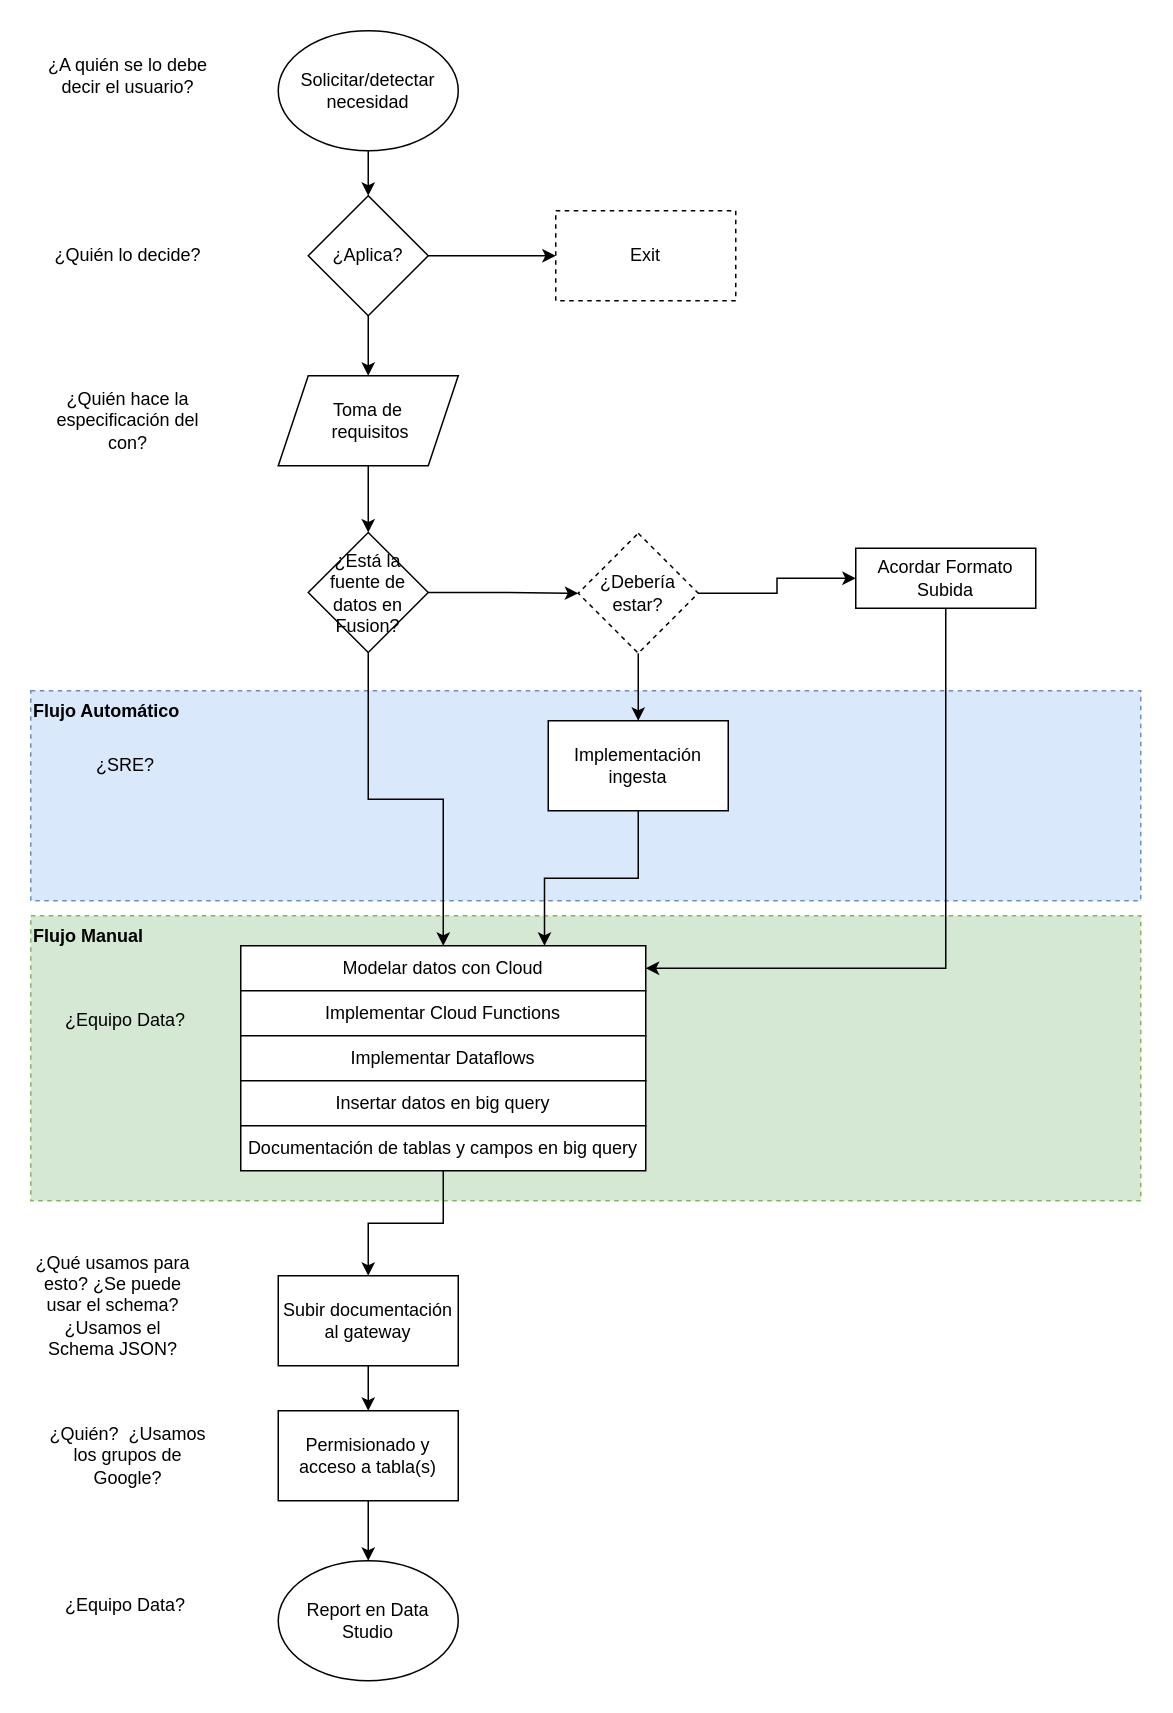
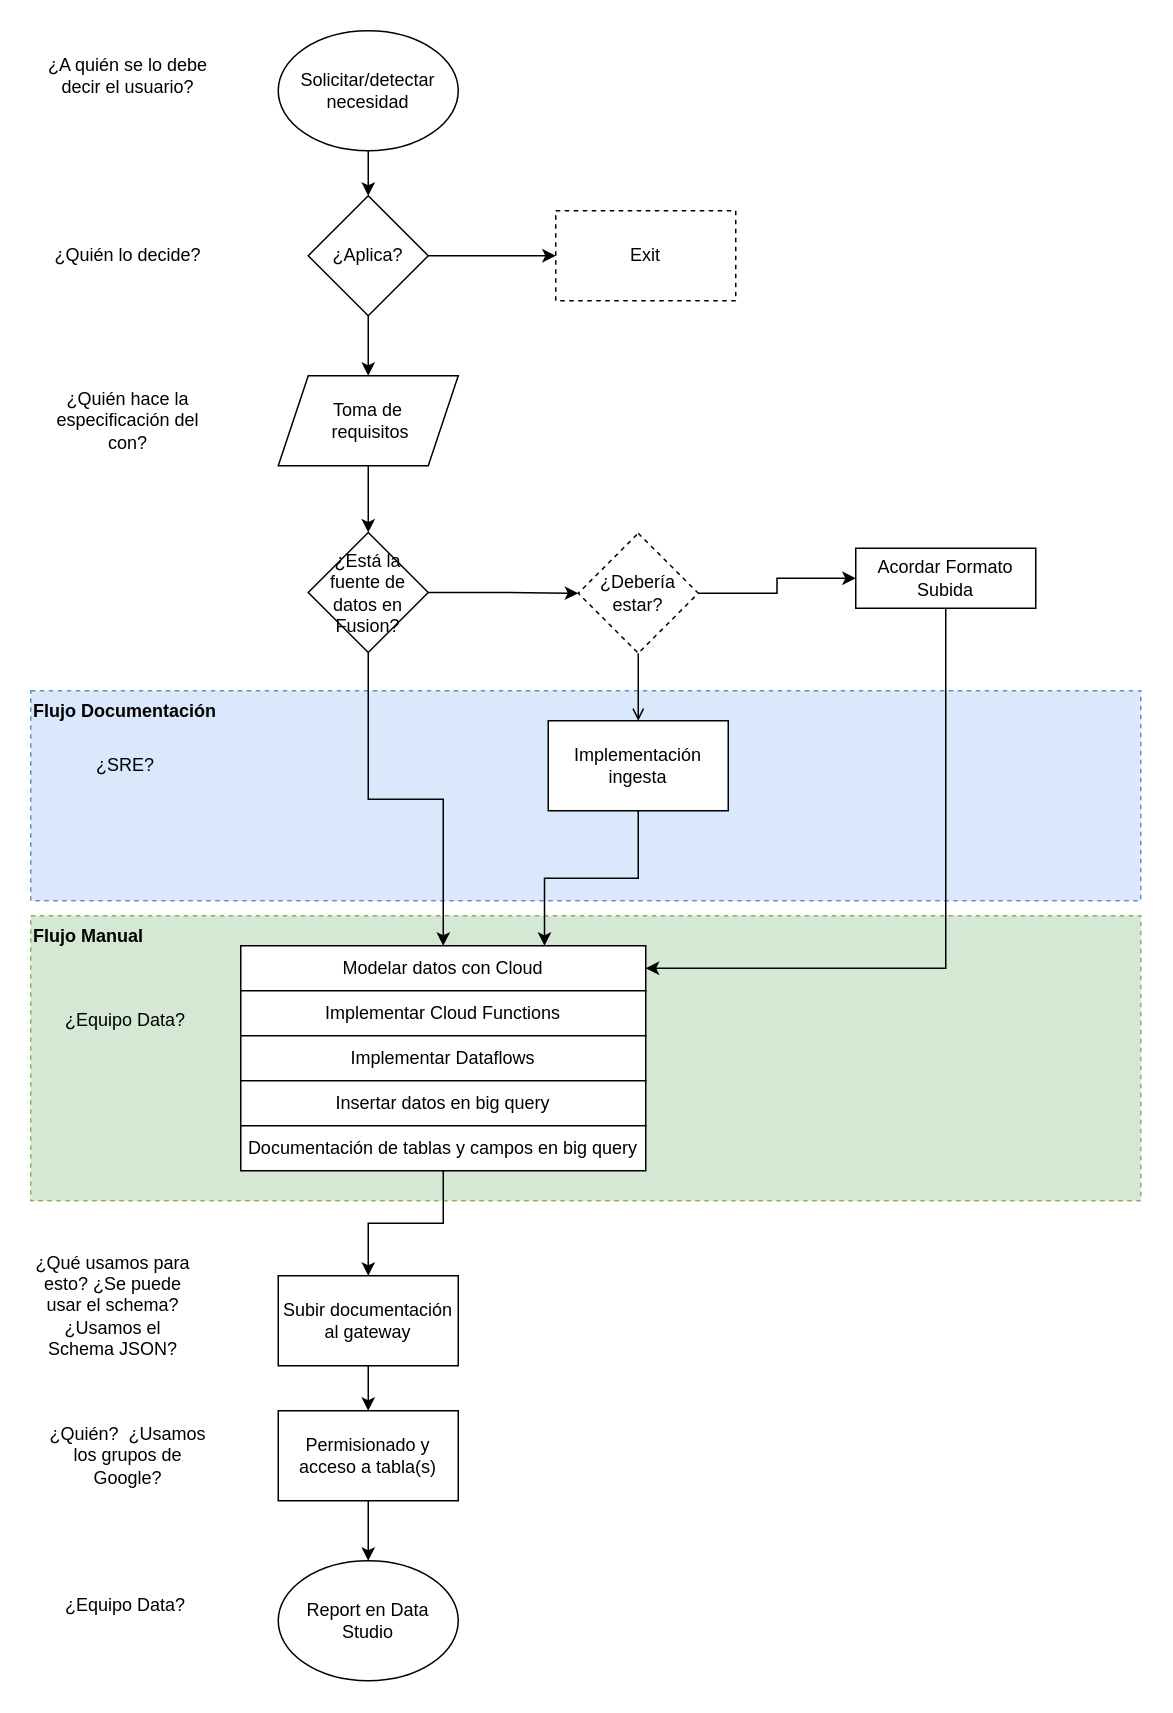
  <mxCell id="0" />
  <mxCell id="1" parent="0" />
  <mxCell id="2" value="&lt;b&gt;Flujo Manual&lt;/b&gt;" style="rounded=0;whiteSpace=wrap;html=1;align=left;verticalAlign=top;fillColor=#d5e8d4;strokeColor=#82b366;dashed=1;" vertex="1" parent="1"><mxGeometry x="20" y="610" width="740" height="190" as="geometry" /></mxCell>
- <mxCell id="3" value="&lt;b&gt;Flujo Automático&lt;/b&gt;" style="rounded=0;whiteSpace=wrap;html=1;align=left;verticalAlign=top;fillColor=#dae8fc;strokeColor=#6c8ebf;dashed=1;" vertex="1" parent="1"><mxGeometry x="20" y="460" width="740" height="140" as="geometry" /></mxCell>
+ <mxCell id="3" value="&lt;b&gt;Flujo Documentación&lt;/b&gt;" style="rounded=0;whiteSpace=wrap;html=1;align=left;verticalAlign=top;fillColor=#dae8fc;strokeColor=#6c8ebf;dashed=1;" vertex="1" parent="1"><mxGeometry x="20" y="460" width="740" height="140" as="geometry" /></mxCell>
  <mxCell id="4" style="edgeStyle=orthogonalEdgeStyle;rounded=0;orthogonalLoop=1;jettySize=auto;html=1;exitX=1;exitY=0.5;exitDx=0;exitDy=0;entryX=0;entryY=0.5;entryDx=0;entryDy=0;" edge="1" parent="1" source="6" target="38"><mxGeometry relative="1" as="geometry" /></mxCell>
  <mxCell id="5" style="edgeStyle=orthogonalEdgeStyle;rounded=0;orthogonalLoop=1;jettySize=auto;html=1;exitX=0.5;exitY=1;exitDx=0;exitDy=0;" edge="1" parent="1" source="6" target="40"><mxGeometry relative="1" as="geometry" /></mxCell>
  <mxCell id="6" value="¿Aplica?" style="rhombus;whiteSpace=wrap;html=1;" vertex="1" parent="1"><mxGeometry x="205" y="130" width="80" height="80" as="geometry" /></mxCell>
  <mxCell id="7" value="¿Quién lo decide?" style="text;html=1;strokeColor=none;fillColor=none;align=center;verticalAlign=middle;whiteSpace=wrap;rounded=0;" vertex="1" parent="1"><mxGeometry x="30" y="160" width="110" height="20" as="geometry" /></mxCell>
  <mxCell id="8" value="¿A quién se lo debe decir el usuario?" style="text;html=1;strokeColor=none;fillColor=none;align=center;verticalAlign=middle;whiteSpace=wrap;rounded=0;" vertex="1" parent="1"><mxGeometry x="30" y="40" width="110" height="20" as="geometry" /></mxCell>
  <mxCell id="9" value="¿Quién hace la especificación del con?" style="text;html=1;strokeColor=none;fillColor=none;align=center;verticalAlign=middle;whiteSpace=wrap;rounded=0;" vertex="1" parent="1"><mxGeometry x="30" y="270" width="110" height="20" as="geometry" /></mxCell>
  <mxCell id="10" style="edgeStyle=orthogonalEdgeStyle;rounded=0;orthogonalLoop=1;jettySize=auto;html=1;exitX=1;exitY=0.5;exitDx=0;exitDy=0;entryX=0;entryY=0.5;entryDx=0;entryDy=0;" edge="1" parent="1" source="12" target="15"><mxGeometry relative="1" as="geometry" /></mxCell>
  <mxCell id="11" style="edgeStyle=orthogonalEdgeStyle;rounded=0;orthogonalLoop=1;jettySize=auto;html=1;exitX=0.5;exitY=1;exitDx=0;exitDy=0;entryX=0.5;entryY=0;entryDx=0;entryDy=0;" edge="1" parent="1" source="12" target="21"><mxGeometry relative="1" as="geometry" /></mxCell>
  <mxCell id="12" value="¿Está la fuente de datos en Fusion?" style="rhombus;whiteSpace=wrap;html=1;" vertex="1" parent="1"><mxGeometry x="205" y="354.5" width="80" height="80" as="geometry" /></mxCell>
  <mxCell id="13" style="edgeStyle=orthogonalEdgeStyle;rounded=0;orthogonalLoop=1;jettySize=auto;html=1;exitX=1;exitY=0.5;exitDx=0;exitDy=0;entryX=0;entryY=0.5;entryDx=0;entryDy=0;" edge="1" parent="1" source="15" target="29"><mxGeometry relative="1" as="geometry" /></mxCell>
- <mxCell id="14" style="edgeStyle=orthogonalEdgeStyle;rounded=0;orthogonalLoop=1;jettySize=auto;html=1;exitX=0.5;exitY=1;exitDx=0;exitDy=0;" edge="1" parent="1" source="15" target="19"><mxGeometry relative="1" as="geometry" /></mxCell>
+ <mxCell id="14" style="edgeStyle=orthogonalEdgeStyle;rounded=0;orthogonalLoop=1;jettySize=auto;html=1;exitX=0.5;exitY=1;exitDx=0;exitDy=0;endArrow=open;" edge="1" parent="1" source="15" target="19"><mxGeometry relative="1" as="geometry" /></mxCell>
  <mxCell id="15" value="¿Debería estar?" style="rhombus;whiteSpace=wrap;html=1;dashed=1;" vertex="1" parent="1"><mxGeometry x="385" y="355" width="80" height="80" as="geometry" /></mxCell>
  <mxCell id="16" style="edgeStyle=orthogonalEdgeStyle;rounded=0;orthogonalLoop=1;jettySize=auto;html=1;exitX=0.5;exitY=1;exitDx=0;exitDy=0;entryX=0.5;entryY=0;entryDx=0;entryDy=0;" edge="1" parent="1" source="17" target="6"><mxGeometry relative="1" as="geometry" /></mxCell>
  <mxCell id="17" value="&lt;span&gt;Solicitar/detectar necesidad&lt;/span&gt;" style="ellipse;whiteSpace=wrap;html=1;" vertex="1" parent="1"><mxGeometry x="185" y="20" width="120" height="80" as="geometry" /></mxCell>
  <mxCell id="18" style="edgeStyle=orthogonalEdgeStyle;rounded=0;orthogonalLoop=1;jettySize=auto;html=1;exitX=0.5;exitY=1;exitDx=0;exitDy=0;entryX=0.75;entryY=0;entryDx=0;entryDy=0;" edge="1" parent="1" source="19" target="21"><mxGeometry relative="1" as="geometry" /></mxCell>
  <mxCell id="19" value="Implementación ingesta" style="rounded=0;whiteSpace=wrap;html=1;" vertex="1" parent="1"><mxGeometry x="365" y="480" width="120" height="60" as="geometry" /></mxCell>
  <mxCell id="20" value="¿SRE?&amp;nbsp;" style="text;html=1;strokeColor=none;fillColor=none;align=center;verticalAlign=middle;whiteSpace=wrap;rounded=0;" vertex="1" parent="1"><mxGeometry x="30" y="500" width="110" height="20" as="geometry" /></mxCell>
  <mxCell id="21" value="Modelar datos con Cloud" style="rounded=0;whiteSpace=wrap;html=1;" vertex="1" parent="1"><mxGeometry x="160" y="630" width="270" height="30" as="geometry" /></mxCell>
  <mxCell id="22" value="Implementar Cloud Functions" style="rounded=0;whiteSpace=wrap;html=1;" vertex="1" parent="1"><mxGeometry x="160" y="660" width="270" height="30" as="geometry" /></mxCell>
  <mxCell id="23" value="Implementar Dataflows" style="rounded=0;whiteSpace=wrap;html=1;" vertex="1" parent="1"><mxGeometry x="160" y="690" width="270" height="30" as="geometry" /></mxCell>
  <mxCell id="24" value="Insertar datos en big query" style="rounded=0;whiteSpace=wrap;html=1;" vertex="1" parent="1"><mxGeometry x="160" y="720" width="270" height="30" as="geometry" /></mxCell>
  <mxCell id="25" value="¿Equipo Data?&amp;nbsp;" style="text;html=1;strokeColor=none;fillColor=none;align=center;verticalAlign=middle;whiteSpace=wrap;rounded=0;" vertex="1" parent="1"><mxGeometry x="30" y="670" width="110" height="20" as="geometry" /></mxCell>
  <mxCell id="26" value="Report en Data Studio" style="ellipse;whiteSpace=wrap;html=1;" vertex="1" parent="1"><mxGeometry x="185" y="1040" width="120" height="80" as="geometry" /></mxCell>
  <mxCell id="27" value="¿Equipo Data?&amp;nbsp;" style="text;html=1;strokeColor=none;fillColor=none;align=center;verticalAlign=middle;whiteSpace=wrap;rounded=0;" vertex="1" parent="1"><mxGeometry x="30" y="1060" width="110" height="20" as="geometry" /></mxCell>
  <mxCell id="28" style="edgeStyle=orthogonalEdgeStyle;rounded=0;orthogonalLoop=1;jettySize=auto;html=1;exitX=0.5;exitY=1;exitDx=0;exitDy=0;entryX=1;entryY=0.5;entryDx=0;entryDy=0;" edge="1" parent="1" source="29" target="21"><mxGeometry relative="1" as="geometry" /></mxCell>
  <mxCell id="29" value="Acordar Formato Subida" style="rounded=0;whiteSpace=wrap;html=1;" vertex="1" parent="1"><mxGeometry x="570" y="365" width="120" height="40" as="geometry" /></mxCell>
  <mxCell id="30" style="edgeStyle=orthogonalEdgeStyle;rounded=0;orthogonalLoop=1;jettySize=auto;html=1;exitX=0.5;exitY=1;exitDx=0;exitDy=0;" edge="1" parent="1" source="31" target="33"><mxGeometry relative="1" as="geometry" /></mxCell>
  <mxCell id="31" value="Documentación de tablas y campos en big query" style="rounded=0;whiteSpace=wrap;html=1;" vertex="1" parent="1"><mxGeometry x="160" y="750" width="270" height="30" as="geometry" /></mxCell>
  <mxCell id="32" style="edgeStyle=orthogonalEdgeStyle;rounded=0;orthogonalLoop=1;jettySize=auto;html=1;exitX=0.5;exitY=1;exitDx=0;exitDy=0;entryX=0.5;entryY=0;entryDx=0;entryDy=0;" edge="1" parent="1" source="33" target="36"><mxGeometry relative="1" as="geometry" /></mxCell>
  <mxCell id="33" value="Subir documentación al gateway" style="rounded=0;whiteSpace=wrap;html=1;" vertex="1" parent="1"><mxGeometry x="185" y="850" width="120" height="60" as="geometry" /></mxCell>
  <mxCell id="34" value="¿Qué usamos para esto? ¿Se puede usar el schema?¿Usamos el Schema JSON?" style="text;html=1;strokeColor=none;fillColor=none;align=center;verticalAlign=middle;whiteSpace=wrap;rounded=0;" vertex="1" parent="1"><mxGeometry x="20" y="860" width="110" height="20" as="geometry" /></mxCell>
  <mxCell id="35" style="edgeStyle=orthogonalEdgeStyle;rounded=0;orthogonalLoop=1;jettySize=auto;html=1;exitX=0.5;exitY=1;exitDx=0;exitDy=0;entryX=0.5;entryY=0;entryDx=0;entryDy=0;" edge="1" parent="1" source="36" target="26"><mxGeometry relative="1" as="geometry" /></mxCell>
  <mxCell id="36" value="Permisionado y acceso a tabla(s)" style="rounded=0;whiteSpace=wrap;html=1;" vertex="1" parent="1"><mxGeometry x="185" y="940" width="120" height="60" as="geometry" /></mxCell>
  <mxCell id="37" value="¿Quién?&amp;nbsp; ¿Usamos los grupos de Google?" style="text;html=1;strokeColor=none;fillColor=none;align=center;verticalAlign=middle;whiteSpace=wrap;rounded=0;" vertex="1" parent="1"><mxGeometry x="30" y="960" width="110" height="20" as="geometry" /></mxCell>
  <mxCell id="38" value="Exit" style="rounded=0;whiteSpace=wrap;html=1;dashed=1;" vertex="1" parent="1"><mxGeometry x="370" y="140" width="120" height="60" as="geometry" /></mxCell>
  <mxCell id="39" style="edgeStyle=orthogonalEdgeStyle;rounded=0;orthogonalLoop=1;jettySize=auto;html=1;exitX=0.5;exitY=1;exitDx=0;exitDy=0;entryX=0.5;entryY=0;entryDx=0;entryDy=0;" edge="1" parent="1" source="40" target="12"><mxGeometry relative="1" as="geometry" /></mxCell>
  <mxCell id="40" value="&lt;span&gt;Toma de&lt;br&gt;&amp;nbsp;requisitos&lt;/span&gt;" style="shape=parallelogram;perimeter=parallelogramPerimeter;whiteSpace=wrap;html=1;fixedSize=1;align=center;" vertex="1" parent="1"><mxGeometry x="185" y="250" width="120" height="60" as="geometry" /></mxCell>
